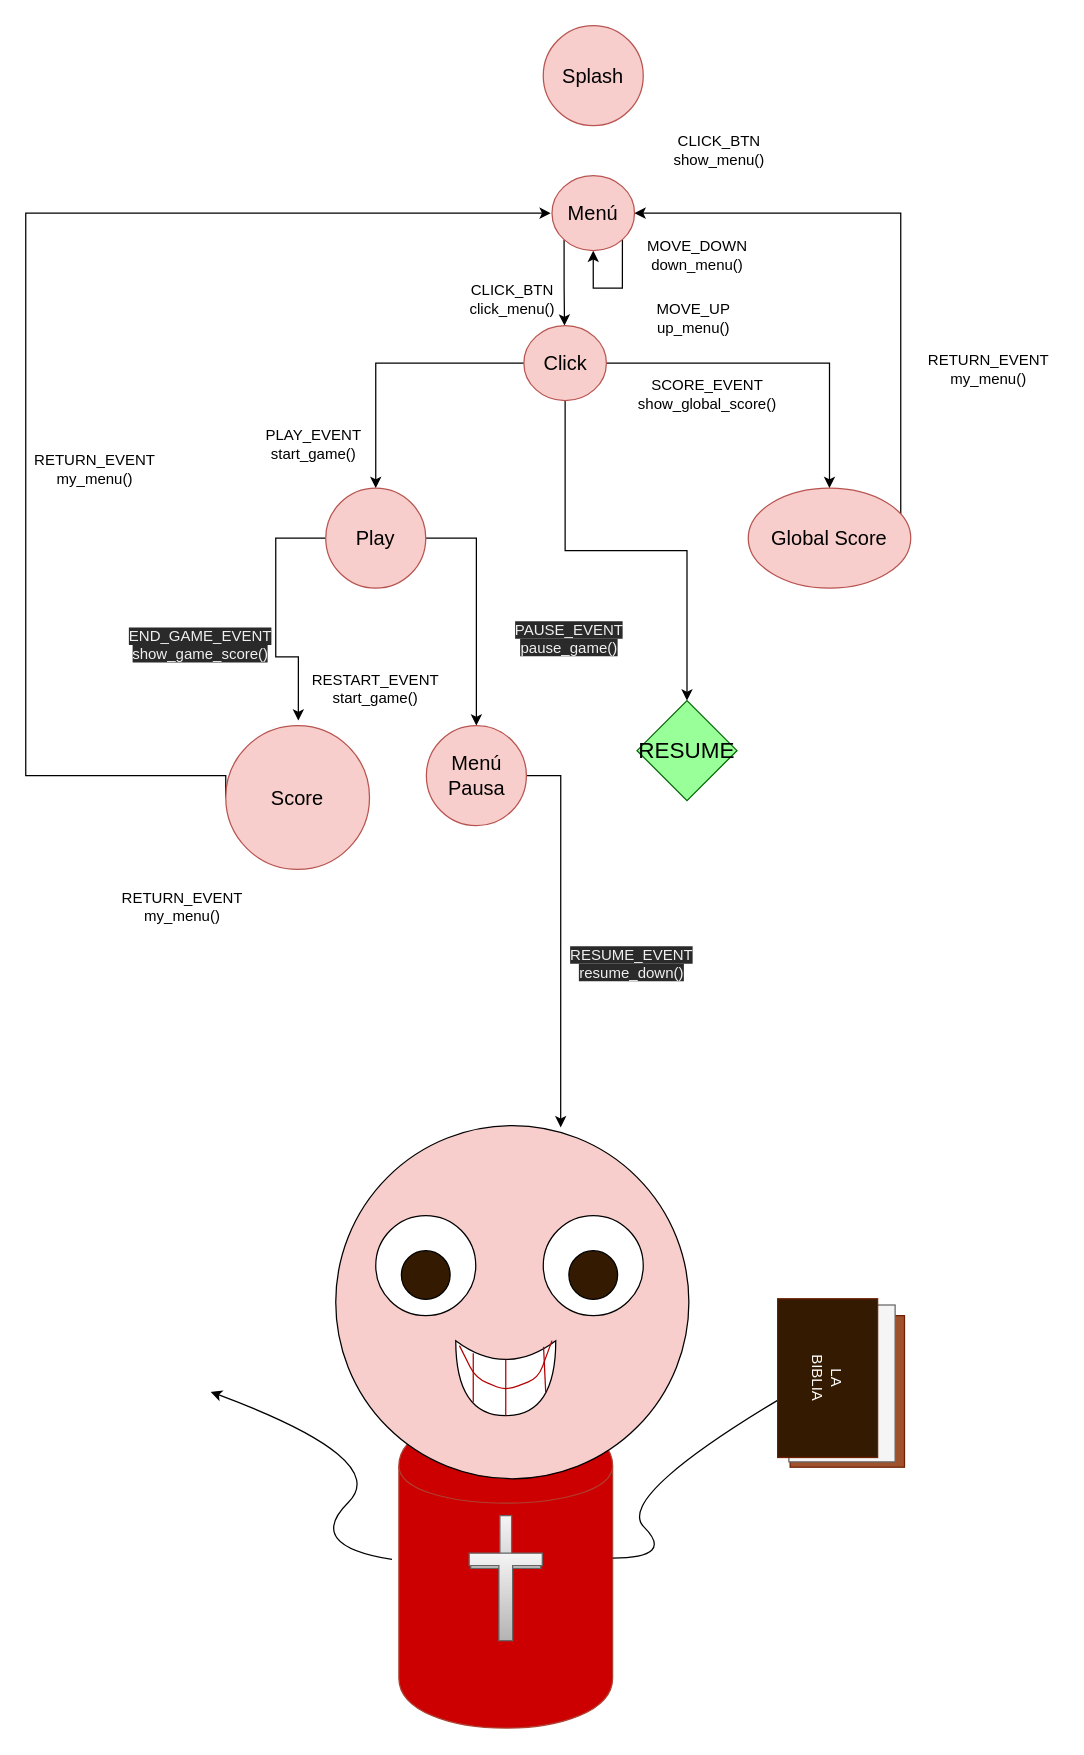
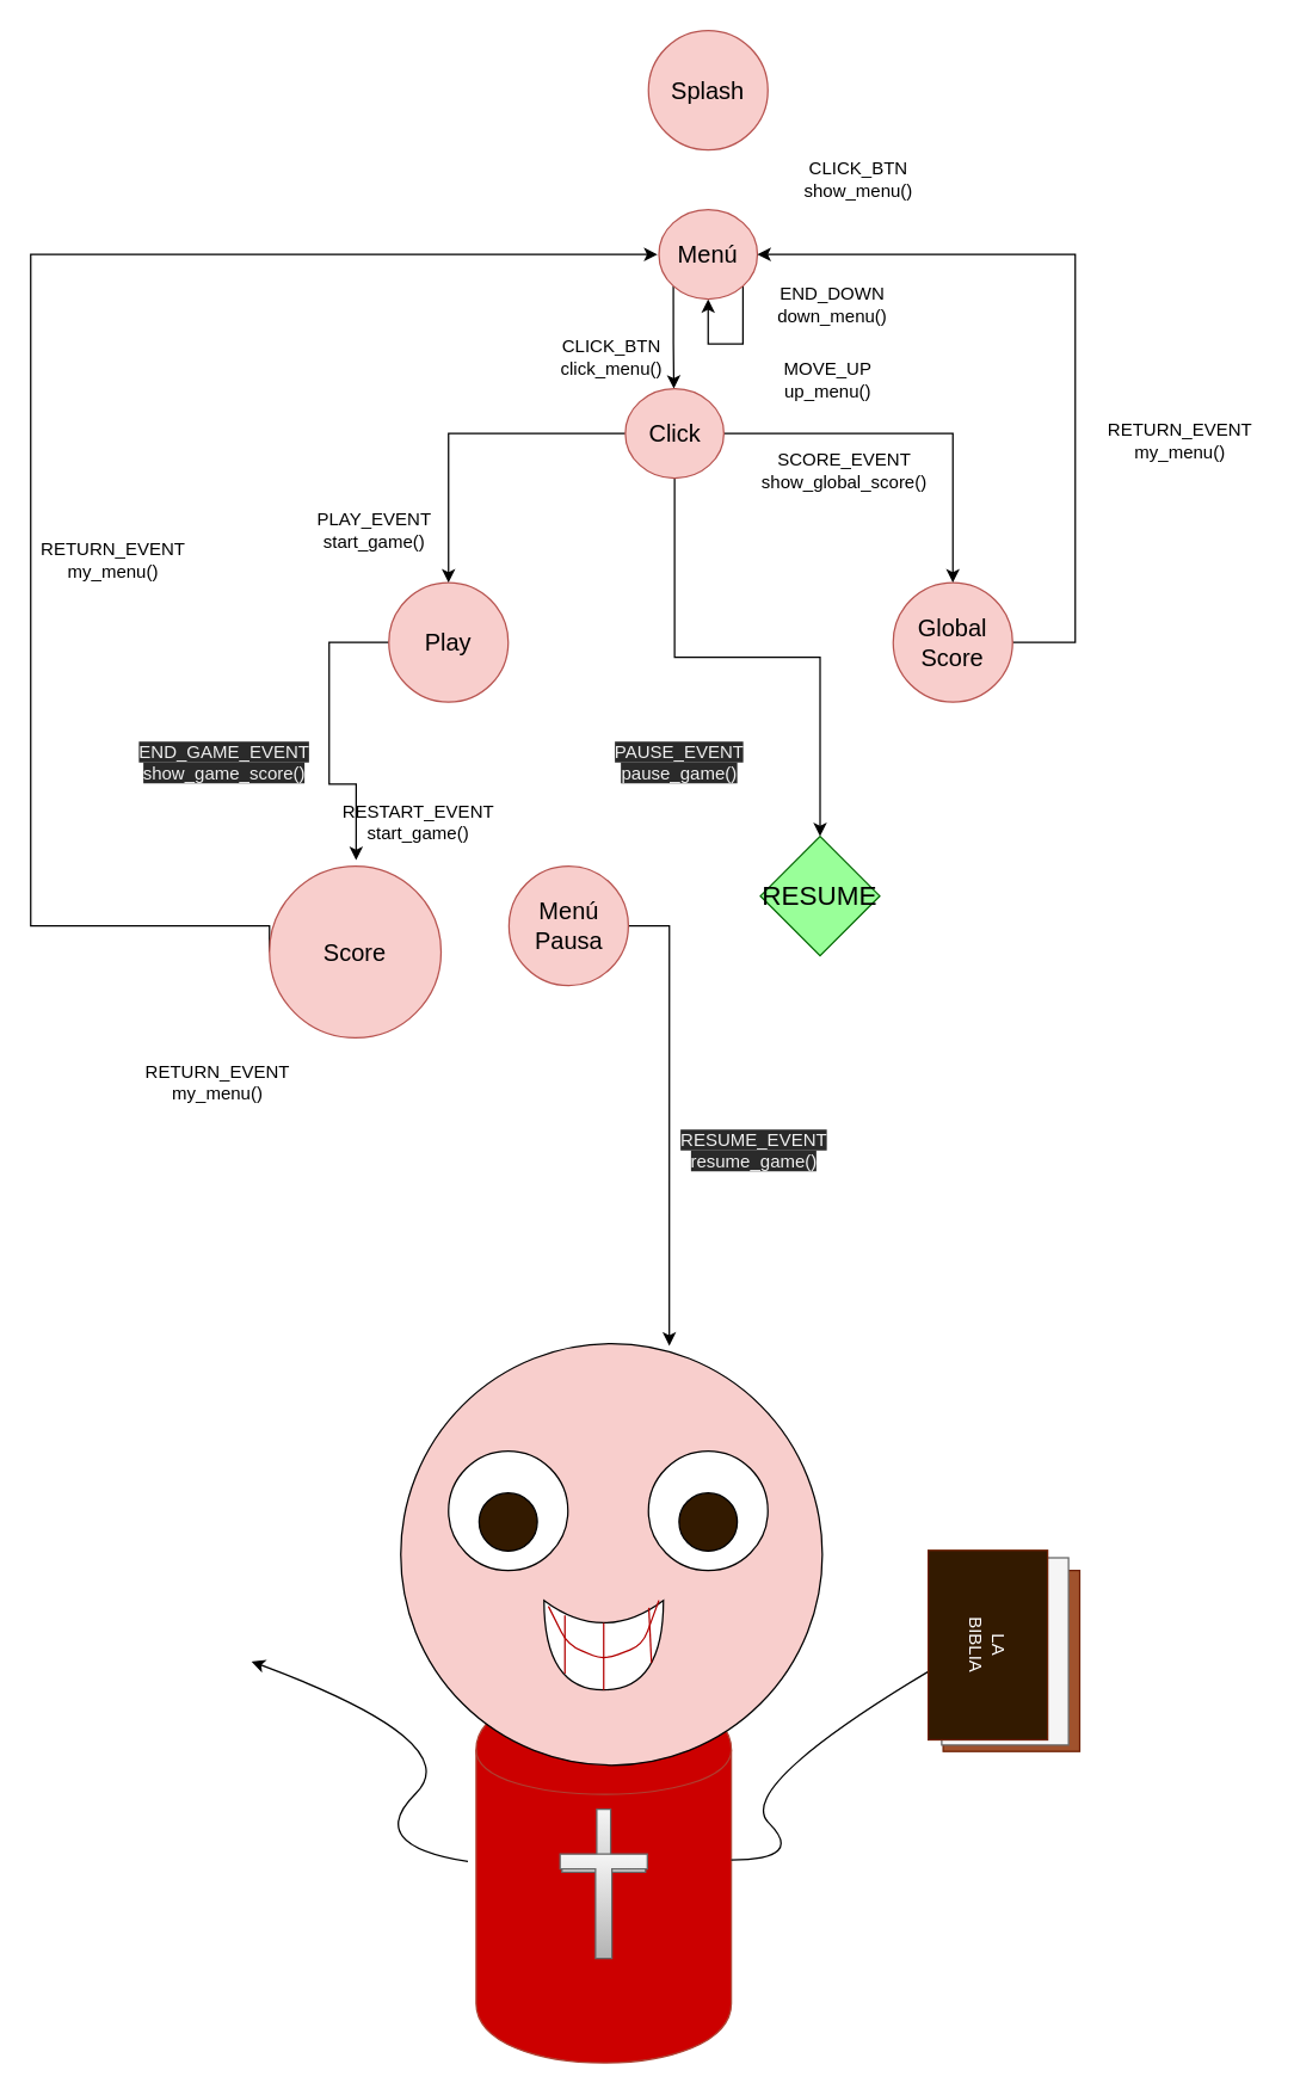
  <mxCell id="0" />
  <mxCell id="1" parent="0" />
  <mxCell id="2" value="" style="shape=cylinder;whiteSpace=wrap;html=1;boundedLbl=1;backgroundOutline=1;fillColor=#CC0000;strokeColor=#ae4132;" parent="1" vertex="1"><mxGeometry x="318.5" y="1132" width="171" height="250" as="geometry" /></mxCell>
  <mxCell id="3" value="" style="ellipse;whiteSpace=wrap;html=1;aspect=fixed;fillColor=#F8CECC;" parent="1" vertex="1"><mxGeometry x="268" y="900" width="282.5" height="282.5" as="geometry" /></mxCell>
  <mxCell id="4" style="edgeStyle=orthogonalEdgeStyle;rounded=0;orthogonalLoop=1;jettySize=auto;html=1;exitX=1;exitY=1;exitDx=0;exitDy=0;entryX=0.5;entryY=1;entryDx=0;entryDy=0;" edge="1" parent="1" source="6" target="6"><mxGeometry relative="1" as="geometry"><mxPoint x="460" y="240" as="targetPoint" /><Array as="points"><mxPoint x="497" y="230" /><mxPoint x="474" y="230" /></Array></mxGeometry></mxCell>
  <mxCell id="5" style="edgeStyle=orthogonalEdgeStyle;rounded=0;orthogonalLoop=1;jettySize=auto;html=1;exitX=0;exitY=1;exitDx=0;exitDy=0;" edge="1" parent="1" source="6"><mxGeometry relative="1" as="geometry"><mxPoint x="451" y="260" as="targetPoint" /></mxGeometry></mxCell>
  <mxCell id="6" value="Menú" style="ellipse;whiteSpace=wrap;html=1;fillColor=#f8cecc;strokeColor=#b85450;fontColor=#000000;fontSize=16;" parent="1" vertex="1"><mxGeometry x="441" y="140" width="66" height="60" as="geometry" /></mxCell>
  <mxCell id="7" value="Splash" style="ellipse;whiteSpace=wrap;html=1;fillColor=#f8cecc;strokeColor=#b85450;fontColor=#000000;fontSize=16;" parent="1" vertex="1"><mxGeometry x="434" y="20" width="80" height="80" as="geometry" /></mxCell>
  <mxCell id="8" style="edgeStyle=orthogonalEdgeStyle;rounded=0;orthogonalLoop=1;jettySize=auto;html=1;entryX=1;entryY=0.5;entryDx=0;entryDy=0;" edge="1" parent="1" source="9" target="6"><mxGeometry relative="1" as="geometry"><Array as="points"><mxPoint x="720" y="430" /><mxPoint x="720" y="170" /></Array></mxGeometry></mxCell>
- <mxCell id="9" value="Global Score" style="ellipse;whiteSpace=wrap;html=1;aspect=fixed;fillColor=#f8cecc;strokeColor=#b85450;fontColor=#000000;fontSize=16;" parent="1" vertex="1"><mxGeometry x="598" y="390" width="130" height="80" as="geometry" /></mxCell>
+ <mxCell id="9" value="Global Score" style="ellipse;whiteSpace=wrap;html=1;aspect=fixed;fillColor=#f8cecc;strokeColor=#b85450;fontColor=#000000;fontSize=16;" parent="1" vertex="1"><mxGeometry x="598" y="390" width="80" height="80" as="geometry" /></mxCell>
  <mxCell id="10" value="CLICK_BTN&lt;br&gt;show_menu()" style="text;html=1;strokeColor=none;fillColor=none;align=center;verticalAlign=middle;whiteSpace=wrap;rounded=0;" parent="1" vertex="1"><mxGeometry x="555" y="110" width="40" height="20" as="geometry" /></mxCell>
- <mxCell id="11" style="edgeStyle=orthogonalEdgeStyle;rounded=0;orthogonalLoop=1;jettySize=auto;html=1;exitX=1;exitY=0.5;exitDx=0;exitDy=0;entryX=0.5;entryY=0;entryDx=0;entryDy=0;" edge="1" parent="1" source="13" target="44"><mxGeometry relative="1" as="geometry" /></mxCell>
  <mxCell id="12" style="edgeStyle=orthogonalEdgeStyle;rounded=0;orthogonalLoop=1;jettySize=auto;html=1;entryX=0.505;entryY=-0.035;entryDx=0;entryDy=0;entryPerimeter=0;" edge="1" parent="1" source="13" target="42"><mxGeometry relative="1" as="geometry"><mxPoint x="220" y="570" as="targetPoint" /><Array as="points"><mxPoint x="220" y="430" /><mxPoint x="220" y="525" /></Array></mxGeometry></mxCell>
  <mxCell id="13" value="Play" style="ellipse;whiteSpace=wrap;html=1;aspect=fixed;fillColor=#f8cecc;strokeColor=#b85450;fontColor=#000000;fontSize=16;" parent="1" vertex="1"><mxGeometry x="260" y="390" width="80" height="80" as="geometry" /></mxCell>
  <mxCell id="14" value="" style="ellipse;whiteSpace=wrap;html=1;aspect=fixed;fillColor=#FFFFFF;" parent="1" vertex="1"><mxGeometry x="300" y="972" width="80" height="80" as="geometry" /></mxCell>
  <mxCell id="15" value="" style="ellipse;whiteSpace=wrap;html=1;aspect=fixed;fillColor=#FFFFFF;" parent="1" vertex="1"><mxGeometry x="434" y="972" width="80" height="80" as="geometry" /></mxCell>
  <mxCell id="16" value="" style="shape=xor;whiteSpace=wrap;html=1;rotation=90;fillColor=#FFFFFF;" parent="1" vertex="1"><mxGeometry x="374" y="1062" width="60" height="80" as="geometry" /></mxCell>
  <mxCell id="17" value="" style="ellipse;whiteSpace=wrap;html=1;aspect=fixed;fillColor=#331A00;" parent="1" vertex="1"><mxGeometry x="454.5" y="1000" width="39" height="39" as="geometry" /></mxCell>
  <mxCell id="18" value="" style="ellipse;whiteSpace=wrap;html=1;aspect=fixed;fillColor=#331A00;" parent="1" vertex="1"><mxGeometry x="320.5" y="1000" width="39" height="39" as="geometry" /></mxCell>
  <mxCell id="19" value="" style="endArrow=none;html=1;exitX=0.7;exitY=0.1;exitDx=0;exitDy=0;exitPerimeter=0;fillColor=#e51400;strokeColor=#B20000;" parent="1" source="16" edge="1"><mxGeometry width="50" height="50" relative="1" as="geometry"><mxPoint x="384.25" y="1127" as="sourcePoint" /><mxPoint x="434.25" y="1077" as="targetPoint" /></mxGeometry></mxCell>
  <mxCell id="20" value="" style="endArrow=none;html=1;exitX=1;exitY=0.5;exitDx=0;exitDy=0;exitPerimeter=0;fillColor=#e51400;strokeColor=#B20000;entryX=0.25;entryY=0.5;entryDx=0;entryDy=0;entryPerimeter=0;" parent="1" source="16" target="16" edge="1"><mxGeometry width="50" height="50" relative="1" as="geometry"><mxPoint x="446" y="1124" as="sourcePoint" /><mxPoint x="444.25" y="1087" as="targetPoint" /></mxGeometry></mxCell>
  <mxCell id="21" value="" style="endArrow=none;html=1;exitX=0.817;exitY=0.825;exitDx=0;exitDy=0;exitPerimeter=0;fillColor=#e51400;strokeColor=#B20000;" parent="1" source="16" edge="1"><mxGeometry width="50" height="50" relative="1" as="geometry"><mxPoint x="414" y="1142" as="sourcePoint" /><mxPoint x="378" y="1082" as="targetPoint" /></mxGeometry></mxCell>
  <mxCell id="22" value="" style="endArrow=none;html=1;exitX=0.067;exitY=0.963;exitDx=0;exitDy=0;exitPerimeter=0;fillColor=#e51400;strokeColor=#B20000;" parent="1" source="16" edge="1"><mxGeometry width="50" height="50" relative="1" as="geometry"><mxPoint x="391" y="1122" as="sourcePoint" /><mxPoint x="441" y="1072" as="targetPoint" /><Array as="points"><mxPoint x="380" y="1102" /><mxPoint x="404" y="1112" /><mxPoint x="430" y="1102" /></Array></mxGeometry></mxCell>
  <mxCell id="23" value="" style="curved=1;endArrow=classic;html=1;labelBackgroundColor=none;fontSize=16;fontColor=#FFFFFF;" parent="1" edge="1"><mxGeometry width="50" height="50" relative="1" as="geometry"><mxPoint x="489.5" y="1246" as="sourcePoint" /><mxPoint x="650" y="1103" as="targetPoint" /><Array as="points"><mxPoint x="539.5" y="1246" /><mxPoint x="489.5" y="1196" /></Array></mxGeometry></mxCell>
  <mxCell id="24" value="" style="curved=1;endArrow=classic;html=1;labelBackgroundColor=none;fontSize=16;fontColor=#FFFFFF;" parent="1" edge="1"><mxGeometry width="50" height="50" relative="1" as="geometry"><mxPoint x="313" y="1247" as="sourcePoint" /><mxPoint x="168" y="1113" as="targetPoint" /><Array as="points"><mxPoint x="243" y="1236" /><mxPoint x="313" y="1167" /></Array></mxGeometry></mxCell>
  <mxCell id="25" value="" style="shape=cross;whiteSpace=wrap;html=1;gradientColor=#b3b3b3;fillColor=#f5f5f5;strokeColor=#666666;size=0.167;" parent="1" vertex="1"><mxGeometry x="376" y="1212" width="56" height="75" as="geometry" /></mxCell>
  <mxCell id="26" value="" style="shape=tee;whiteSpace=wrap;html=1;dx=11;dy=10;gradientColor=#b3b3b3;fillColor=#f5f5f5;strokeColor=#666666;" parent="1" vertex="1"><mxGeometry x="374.75" y="1242" width="58.5" height="70" as="geometry" /></mxCell>
  <mxCell id="27" value="" style="rounded=0;whiteSpace=wrap;html=1;rotation=90;fillColor=#a0522d;strokeColor=#6D1F00;fontColor=#ffffff;" parent="1" vertex="1"><mxGeometry x="616.63" y="1066.88" width="121.25" height="91.5" as="geometry" /></mxCell>
  <mxCell id="28" value="" style="rounded=0;whiteSpace=wrap;html=1;rotation=90;fillColor=#f5f5f5;strokeColor=#666666;fontColor=#333333;" parent="1" vertex="1"><mxGeometry x="610.25" y="1063.75" width="125.5" height="85" as="geometry" /></mxCell>
  <mxCell id="29" value="LA &lt;br&gt;BIBLIA" style="rounded=0;whiteSpace=wrap;html=1;rotation=90;fillColor=#331a00;strokeColor=#6D1F00;fontColor=#ffffff;" parent="1" vertex="1"><mxGeometry x="598" y="1062" width="127" height="80" as="geometry" /></mxCell>
  <mxCell id="30" value="MOVE_UP&lt;br&gt;up_menu()" style="text;html=1;align=center;verticalAlign=middle;resizable=0;points=[];autosize=1;" vertex="1" parent="1"><mxGeometry x="519" y="239" width="70" height="30" as="geometry" /></mxCell>
- <mxCell id="31" value="MOVE_DOWN&lt;br&gt;down_menu()&lt;br&gt;" style="text;html=1;align=center;verticalAlign=middle;resizable=0;points=[];autosize=1;" vertex="1" parent="1"><mxGeometry x="507" y="189" width="100" height="30" as="geometry" /></mxCell>
+ <mxCell id="31" value="END_DOWN&lt;br&gt;down_menu()&lt;br&gt;" style="text;html=1;align=center;verticalAlign=middle;resizable=0;points=[];autosize=1;" vertex="1" parent="1"><mxGeometry x="507" y="189" width="100" height="30" as="geometry" /></mxCell>
  <mxCell id="32" style="edgeStyle=orthogonalEdgeStyle;rounded=0;orthogonalLoop=1;jettySize=auto;html=1;entryX=0.5;entryY=0;entryDx=0;entryDy=0;" edge="1" parent="1" source="35" target="13"><mxGeometry relative="1" as="geometry" /></mxCell>
  <mxCell id="33" style="edgeStyle=orthogonalEdgeStyle;rounded=0;orthogonalLoop=1;jettySize=auto;html=1;entryX=0.5;entryY=0;entryDx=0;entryDy=0;" edge="1" parent="1" source="35" target="9"><mxGeometry relative="1" as="geometry" /></mxCell>
  <mxCell id="34" style="edgeStyle=orthogonalEdgeStyle;rounded=0;orthogonalLoop=1;jettySize=auto;html=1;exitX=0.5;exitY=1;exitDx=0;exitDy=0;entryX=0.5;entryY=0;entryDx=0;entryDy=0;" edge="1" parent="1" source="35" target="40"><mxGeometry relative="1" as="geometry"><mxPoint x="452" y="480" as="targetPoint" /></mxGeometry></mxCell>
  <mxCell id="35" value="Click" style="ellipse;whiteSpace=wrap;html=1;fillColor=#f8cecc;strokeColor=#b85450;fontColor=#000000;fontSize=16;" vertex="1" parent="1"><mxGeometry x="418.5" y="260" width="66" height="60" as="geometry" /></mxCell>
  <mxCell id="36" value="CLICK_BTN&lt;br&gt;click_menu()" style="text;html=1;align=center;verticalAlign=middle;resizable=0;points=[];autosize=1;" vertex="1" parent="1"><mxGeometry x="369" y="224" width="80" height="30" as="geometry" /></mxCell>
  <mxCell id="37" value="PLAY_EVENT&lt;br&gt;start_game()" style="text;html=1;align=center;verticalAlign=middle;resizable=0;points=[];autosize=1;" vertex="1" parent="1"><mxGeometry x="205" y="340" width="90" height="30" as="geometry" /></mxCell>
  <mxCell id="38" value="SCORE_EVENT&lt;br&gt;show_global_score()" style="text;html=1;align=center;verticalAlign=middle;resizable=0;points=[];autosize=1;" vertex="1" parent="1"><mxGeometry x="500" y="300" width="130" height="30" as="geometry" /></mxCell>
  <mxCell id="39" value="&lt;span style=&quot;color: rgb(240 , 240 , 240) ; font-family: &amp;#34;helvetica&amp;#34; ; font-size: 12px ; font-style: normal ; font-weight: 400 ; letter-spacing: normal ; text-indent: 0px ; text-transform: none ; word-spacing: 0px ; background-color: rgb(42 , 42 , 42) ; float: none ; display: inline&quot;&gt;PAUSE_EVENT&lt;/span&gt;&lt;br style=&quot;color: rgb(240 , 240 , 240) ; font-family: &amp;#34;helvetica&amp;#34; ; font-size: 12px ; font-style: normal ; font-weight: 400 ; letter-spacing: normal ; text-indent: 0px ; text-transform: none ; word-spacing: 0px ; background-color: rgb(42 , 42 , 42)&quot;&gt;&lt;span style=&quot;color: rgb(240 , 240 , 240) ; font-family: &amp;#34;helvetica&amp;#34; ; font-size: 12px ; font-style: normal ; font-weight: 400 ; letter-spacing: normal ; text-indent: 0px ; text-transform: none ; word-spacing: 0px ; background-color: rgb(42 , 42 , 42) ; float: none ; display: inline&quot;&gt;pause_game()&lt;/span&gt;" style="text;whiteSpace=wrap;html=1;align=center;" vertex="1" parent="1"><mxGeometry x="405" y="490" width="100" height="40" as="geometry" /></mxCell>
  <mxCell id="40" value="&lt;font style=&quot;font-size: 18px&quot;&gt;RESUME&lt;/font&gt;" style="rhombus;whiteSpace=wrap;html=1;fillColor=#99FF99;strokeColor=#006600;" vertex="1" parent="1"><mxGeometry x="509" y="560" width="80" height="80" as="geometry" /></mxCell>
  <mxCell id="41" style="edgeStyle=orthogonalEdgeStyle;rounded=0;orthogonalLoop=1;jettySize=auto;html=1;exitX=0;exitY=0.5;exitDx=0;exitDy=0;" edge="1" parent="1" source="42"><mxGeometry relative="1" as="geometry"><mxPoint x="440" y="170" as="targetPoint" /><Array as="points"><mxPoint x="20" y="620" /><mxPoint x="20" y="170" /></Array></mxGeometry></mxCell>
  <mxCell id="42" value="Score" style="ellipse;whiteSpace=wrap;html=1;aspect=fixed;fillColor=#f8cecc;strokeColor=#b85450;fontColor=#000000;fontSize=16;" vertex="1" parent="1"><mxGeometry x="180" y="580" width="115" height="115" as="geometry" /></mxCell>
  <mxCell id="43" style="edgeStyle=orthogonalEdgeStyle;rounded=0;orthogonalLoop=1;jettySize=auto;html=1;exitX=1;exitY=0.5;exitDx=0;exitDy=0;entryX=0.637;entryY=0.005;entryDx=0;entryDy=0;entryPerimeter=0;" edge="1" parent="1" source="44" target="3"><mxGeometry relative="1" as="geometry"><mxPoint x="460" y="820" as="targetPoint" /></mxGeometry></mxCell>
  <mxCell id="44" value="Menú Pausa" style="ellipse;whiteSpace=wrap;html=1;aspect=fixed;fillColor=#f8cecc;strokeColor=#b85450;fontColor=#000000;fontSize=16;" vertex="1" parent="1"><mxGeometry x="340.5" y="580" width="80" height="80" as="geometry" /></mxCell>
- <mxCell id="45" value="&lt;span style=&quot;color: rgb(240 , 240 , 240) ; font-family: &amp;#34;helvetica&amp;#34; ; font-size: 12px ; font-style: normal ; font-weight: 400 ; letter-spacing: normal ; text-indent: 0px ; text-transform: none ; word-spacing: 0px ; background-color: rgb(42 , 42 , 42) ; float: none ; display: inline&quot;&gt;END_GAME_EVENT&lt;/span&gt;&lt;br style=&quot;color: rgb(240 , 240 , 240) ; font-family: &amp;#34;helvetica&amp;#34; ; font-size: 12px ; font-style: normal ; font-weight: 400 ; letter-spacing: normal ; text-indent: 0px ; text-transform: none ; word-spacing: 0px ; background-color: rgb(42 , 42 , 42)&quot;&gt;&lt;span style=&quot;color: rgb(240 , 240 , 240) ; font-family: &amp;#34;helvetica&amp;#34; ; font-size: 12px ; font-style: normal ; font-weight: 400 ; letter-spacing: normal ; text-indent: 0px ; text-transform: none ; word-spacing: 0px ; background-color: rgb(42 , 42 , 42) ; float: none ; display: inline&quot;&gt;show_game_score()&lt;/span&gt;" style="text;whiteSpace=wrap;html=1;align=center;" vertex="1" parent="1"><mxGeometry x="110" y="495" width="100" height="40" as="geometry" /></mxCell>
+ <mxCell id="45" value="&lt;span style=&quot;color: rgb(240 , 240 , 240) ; font-family: &amp;#34;helvetica&amp;#34; ; font-size: 12px ; font-style: normal ; font-weight: 400 ; letter-spacing: normal ; text-indent: 0px ; text-transform: none ; word-spacing: 0px ; background-color: rgb(42 , 42 , 42) ; float: none ; display: inline&quot;&gt;END_GAME_EVENT&lt;/span&gt;&lt;br style=&quot;color: rgb(240 , 240 , 240) ; font-family: &amp;#34;helvetica&amp;#34; ; font-size: 12px ; font-style: normal ; font-weight: 400 ; letter-spacing: normal ; text-indent: 0px ; text-transform: none ; word-spacing: 0px ; background-color: rgb(42 , 42 , 42)&quot;&gt;&lt;span style=&quot;color: rgb(240 , 240 , 240) ; font-family: &amp;#34;helvetica&amp;#34; ; font-size: 12px ; font-style: normal ; font-weight: 400 ; letter-spacing: normal ; text-indent: 0px ; text-transform: none ; word-spacing: 0px ; background-color: rgb(42 , 42 , 42) ; float: none ; display: inline&quot;&gt;show_game_score()&lt;/span&gt;" style="text;whiteSpace=wrap;html=1;align=center;" vertex="1" parent="1"><mxGeometry x="100" y="490" width="100" height="40" as="geometry" /></mxCell>
  <mxCell id="46" value="RETURN_EVENT&lt;br&gt;my_menu()" style="text;html=1;align=center;verticalAlign=middle;resizable=0;points=[];autosize=1;" vertex="1" parent="1"><mxGeometry x="735" y="280" width="110" height="30" as="geometry" /></mxCell>
- <mxCell id="47" value="&lt;font face=&quot;helvetica&quot;&gt;RESTART_EVENT&lt;br&gt;start_game()&lt;br&gt;&lt;br&gt;&lt;/font&gt;" style="text;whiteSpace=wrap;html=1;align=center;" vertex="1" parent="1"><mxGeometry x="250" y="530" width="100" height="40" as="geometry" /></mxCell>
+ <mxCell id="47" value="&lt;font face=&quot;helvetica&quot;&gt;RESTART_EVENT&lt;br&gt;start_game()&lt;br&gt;&lt;br&gt;&lt;/font&gt;" style="text;whiteSpace=wrap;html=1;align=center;" vertex="1" parent="1"><mxGeometry x="230" y="530" width="100" height="40" as="geometry" /></mxCell>
  <mxCell id="48" value="RETURN_EVENT&lt;br&gt;my_menu()" style="text;html=1;align=center;verticalAlign=middle;resizable=0;points=[];autosize=1;" vertex="1" parent="1"><mxGeometry x="90" y="710" width="110" height="30" as="geometry" /></mxCell>
  <mxCell id="49" value="RETURN_EVENT&lt;br&gt;my_menu()" style="text;html=1;align=center;verticalAlign=middle;resizable=0;points=[];autosize=1;" vertex="1" parent="1"><mxGeometry x="20" y="360" width="110" height="30" as="geometry" /></mxCell>
- <mxCell id="50" value="&lt;span style=&quot;color: rgb(240 , 240 , 240) ; font-family: &amp;#34;helvetica&amp;#34; ; font-size: 12px ; font-style: normal ; font-weight: 400 ; letter-spacing: normal ; text-indent: 0px ; text-transform: none ; word-spacing: 0px ; background-color: rgb(42 , 42 , 42) ; float: none ; display: inline&quot;&gt;RESUME_EVENT&lt;/span&gt;&lt;br style=&quot;color: rgb(240 , 240 , 240) ; font-family: &amp;#34;helvetica&amp;#34; ; font-size: 12px ; font-style: normal ; font-weight: 400 ; letter-spacing: normal ; text-indent: 0px ; text-transform: none ; word-spacing: 0px ; background-color: rgb(42 , 42 , 42)&quot;&gt;&lt;span style=&quot;color: rgb(240 , 240 , 240) ; font-family: &amp;#34;helvetica&amp;#34; ; font-size: 12px ; font-style: normal ; font-weight: 400 ; letter-spacing: normal ; text-indent: 0px ; text-transform: none ; word-spacing: 0px ; background-color: rgb(42 , 42 , 42) ; float: none ; display: inline&quot;&gt;resume_down()&lt;/span&gt;" style="text;whiteSpace=wrap;html=1;align=center;" vertex="1" parent="1"><mxGeometry x="454.5" y="750" width="100" height="40" as="geometry" /></mxCell>
+ <mxCell id="50" value="&lt;span style=&quot;color: rgb(240 , 240 , 240) ; font-family: &amp;#34;helvetica&amp;#34; ; font-size: 12px ; font-style: normal ; font-weight: 400 ; letter-spacing: normal ; text-indent: 0px ; text-transform: none ; word-spacing: 0px ; background-color: rgb(42 , 42 , 42) ; float: none ; display: inline&quot;&gt;RESUME_EVENT&lt;/span&gt;&lt;br style=&quot;color: rgb(240 , 240 , 240) ; font-family: &amp;#34;helvetica&amp;#34; ; font-size: 12px ; font-style: normal ; font-weight: 400 ; letter-spacing: normal ; text-indent: 0px ; text-transform: none ; word-spacing: 0px ; background-color: rgb(42 , 42 , 42)&quot;&gt;&lt;span style=&quot;color: rgb(240 , 240 , 240) ; font-family: &amp;#34;helvetica&amp;#34; ; font-size: 12px ; font-style: normal ; font-weight: 400 ; letter-spacing: normal ; text-indent: 0px ; text-transform: none ; word-spacing: 0px ; background-color: rgb(42 , 42 , 42) ; float: none ; display: inline&quot;&gt;resume_game()&lt;/span&gt;" style="text;whiteSpace=wrap;html=1;align=center;" vertex="1" parent="1"><mxGeometry x="454.5" y="750" width="100" height="40" as="geometry" /></mxCell>
